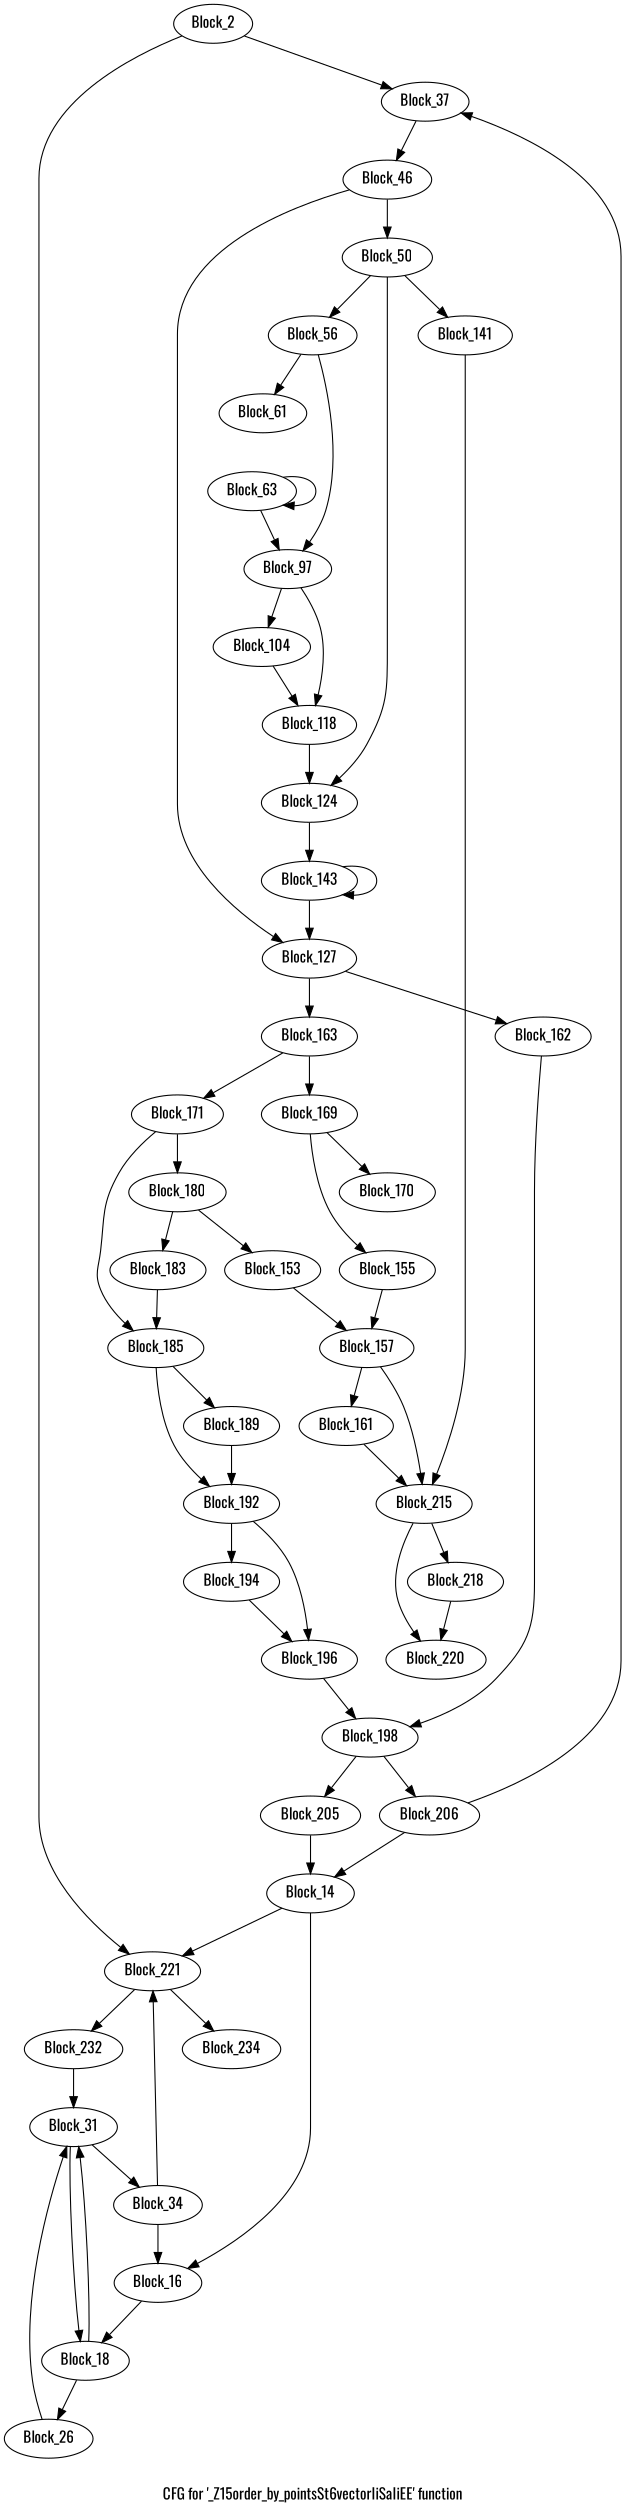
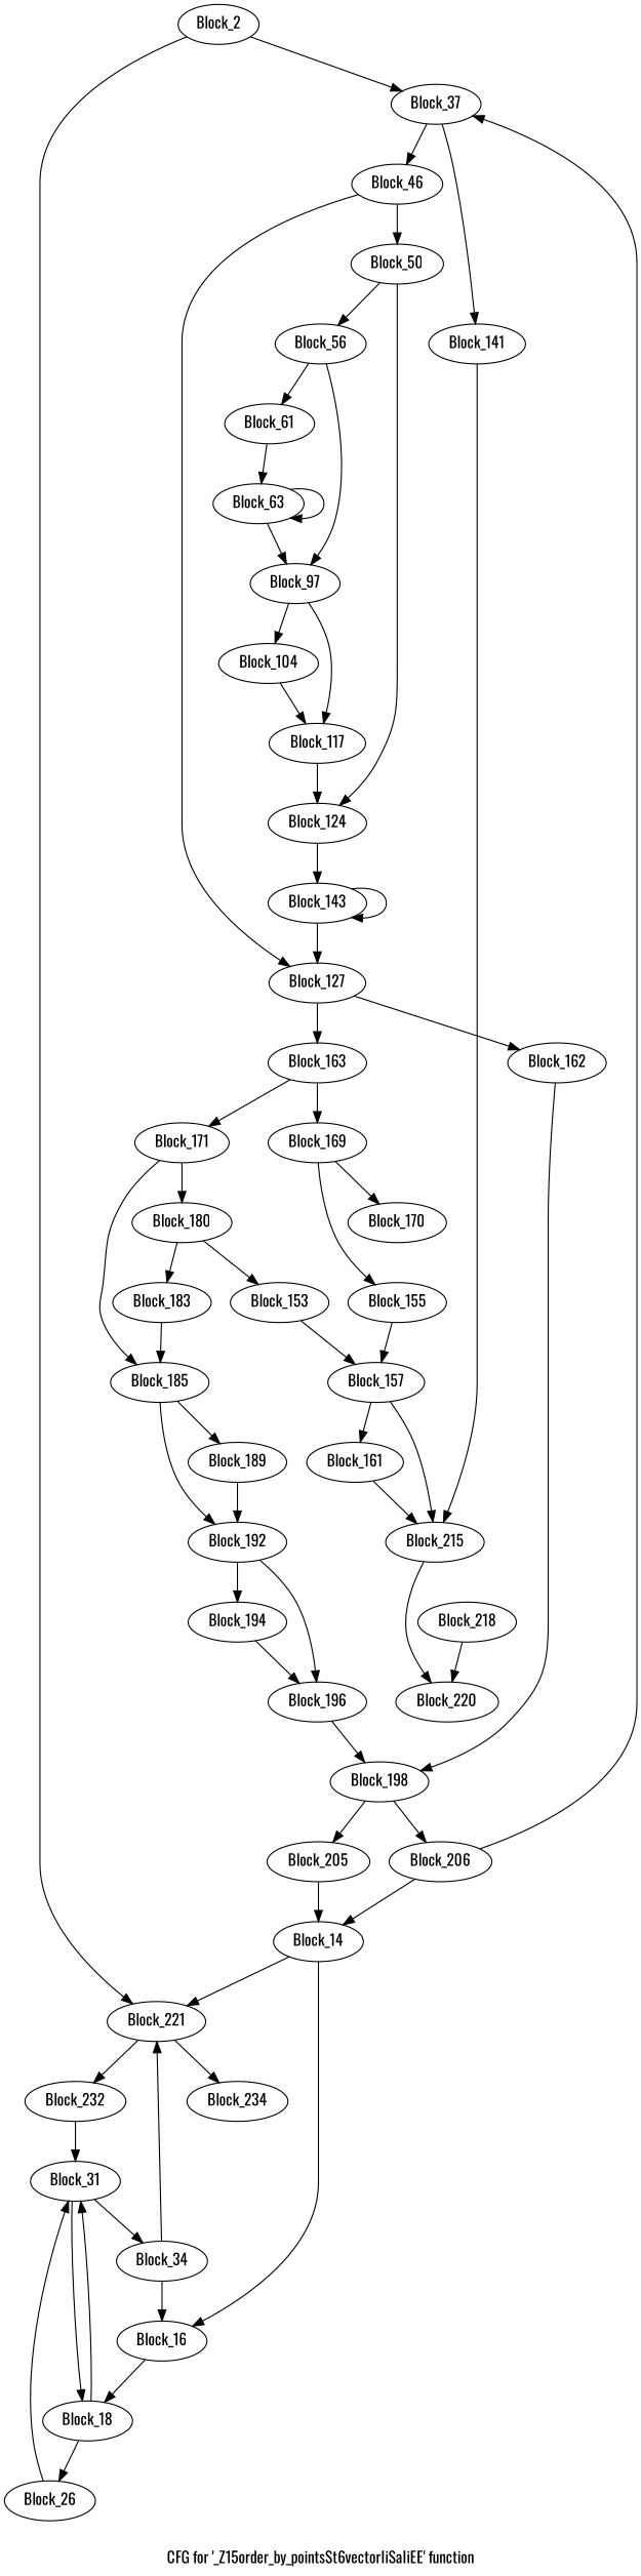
  digraph {
    fontname=Oswald
    label="CFG for '_Z15order_by_pointsSt6vectorIiSaIiEE' function"
    node [fontname=Oswald]
    edge [fontname=Oswald]
    n1 [label=Block_2]
    n2 [label=Block_221]
    n3 [label=Block_37]
    n4 [label=Block_234]
    n5 [label=Block_232]
    n6 [label=Block_46]
    n7 [label=Block_141]
    n8 [label=Block_31]
    n9 [label=Block_50]
    n10 [label=Block_127]
    n11 [label=Block_215]
    n12 [label=Block_14]
    n13 [label=Block_16]
    n14 [label=Block_18]
    n15 [label=Block_26]
    n16 [label=Block_34]
    n17 [label=Block_124]
    n18 [label=Block_56]
    n19 [label=Block_163]
    n20 [label=Block_162]
    n21 [label=Block_220]
    n22 [label=Block_218]
    n23 [label=Block_143]
    n24 [label=Block_97]
    n25 [label=Block_61]
    n26 [label=Block_169]
    n27 [label=Block_171]
    n28 [label=Block_198]
-   n29 [label=Block_118]
+   n29 [label=Block_117]
    n30 [label=Block_104]
    n31 [label=Block_63]
    n32 [label=Block_155]
    n33 [label=Block_170]
    n34 [label=Block_185]
    n35 [label=Block_180]
    n36 [label=Block_206]
    n37 [label=Block_205]
    n38 [label=Block_153]
    n39 [label=Block_157]
    n40 [label=Block_161]
    n41 [label=Block_189]
    n42 [label=Block_192]
    n43 [label=Block_183]
    n44 [label=Block_196]
    n45 [label=Block_194]
    n1 -> n2 [tailport=s0]
    n1 -> n3 [tailport=s1]
    n2 -> n4 [tailport=s0]
    n2 -> n5 [tailport=s1]
    n3 -> n6
-   n9 -> n7
+   n3 -> n7
    n5 -> n8
    n6 -> n9 [tailport=s0]
    n6 -> n10 [tailport=s1]
    n7 -> n11
    n8 -> n14 [tailport=s1]
    n8 -> n16 [tailport=s0]
    n9 -> n17 [tailport=s0]
    n9 -> n18 [tailport=s1]
    n10 -> n19 [tailport=s0]
    n10 -> n20 [tailport=s1]
    n11 -> n21 [tailport=s0]
-   n11 -> n22 [tailport=s1]
    n12 -> n2 [tailport=s0]
    n12 -> n13 [tailport=s1]
    n13 -> n14
    n14 -> n8 [tailport=s1]
    n14 -> n15 [tailport=s0]
    n15 -> n8
    n16 -> n2 [tailport=s0]
    n16 -> n13 [tailport=s1]
    n17 -> n23
    n18 -> n24 [tailport=s0]
    n18 -> n25 [tailport=s1]
    n19 -> n26 [tailport=s0]
    n19 -> n27 [tailport=s1]
    n20 -> n28
    n22 -> n21
    n23 -> n10 [tailport=s0]
    n23 -> n23 [tailport=s1]
    n24 -> n29 [tailport=s0]
    n24 -> n30 [tailport=s1]
+   n25 -> n31
    n26 -> n32
    n26 -> n33
    n27 -> n34 [tailport=s0]
    n27 -> n35 [tailport=s1]
    n28 -> n36 [tailport=s0]
    n28 -> n37 [tailport=s1]
    n29 -> n17 [tailport=s1]
    n30 -> n29
    n31 -> n24 [tailport=s0]
    n31 -> n31 [tailport=s1]
    n32 -> n39
    n34 -> n41 [tailport=s0]
    n34 -> n42 [tailport=s1]
    n35 -> n38
    n35 -> n43
    n36 -> n3 [tailport=s0]
    n36 -> n12 [tailport=s1]
    n37 -> n12
    n38 -> n39
    n39 -> n11 [tailport=s0]
    n39 -> n40 [tailport=s1]
    n40 -> n11
    n41 -> n42
    n42 -> n44 [tailport=s0]
    n42 -> n45 [tailport=s1]
    n43 -> n34
    n44 -> n28
    n45 -> n44
  }
